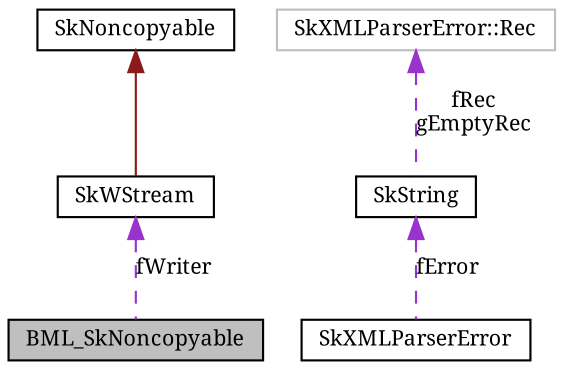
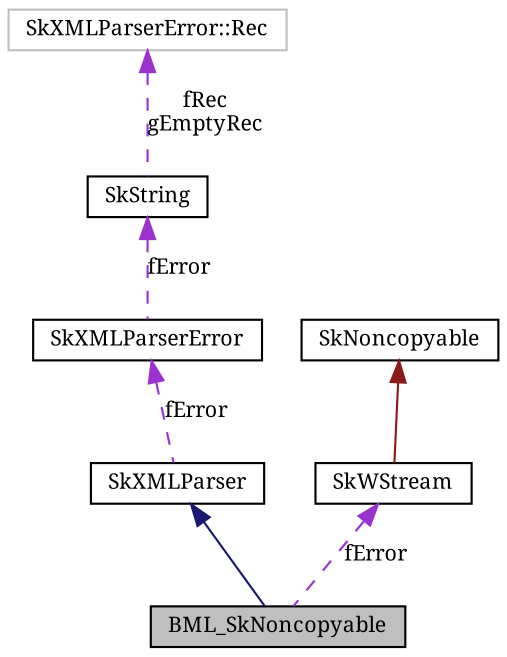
  digraph {
    fontname="Noto Serif"
    node [color=black fillcolor=white fontname="Noto Serif" fontsize=10 shape=record style=filled]
    edge [color=darkorchid3 dir=back fontname="Noto Serif" fontsize=10 labelfontname=FreeSans labelfontsize=10 style=dashed]
    n1 [fillcolor=grey75 fontcolor=black height=0.2 label=BML_SkNoncopyable width=0.4]
+   n2 [height=0.2 label=SkXMLParser width=0.4]
    n3 [height=0.2 label=SkXMLParserError width=0.4]
    n4 [height=0.2 label=SkString width=0.4]
    n5 [color=grey75 height=0.2 label="SkXMLParserError::Rec" width=0.4]
    n6 [height=0.2 label=SkWStream width=0.4]
    n7 [height=0.2 label=SkNoncopyable width=0.4]
+   n2 -> n1 [color=midnightblue style=solid]
+   n3 -> n2 [label=fError]
    n4 -> n3 [label=fError]
    n5 -> n4 [label="fRec\ngEmptyRec"]
-   n6 -> n1 [label=fWriter]
+   n6 -> n1 [label=fError]
    n7 -> n6 [color=firebrick4 style=solid]
  }
